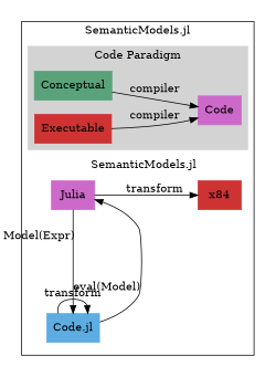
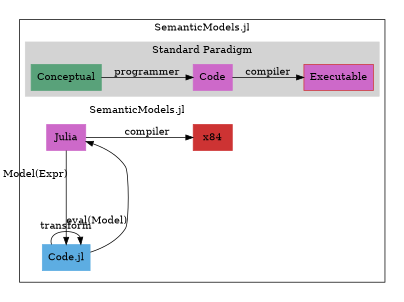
  digraph {
    rankdir=LR
    node [color=orchid3 shape=rectangle style=filled]
    n1 [color="#59a27a" label=Conceptual]
    n2 [label=Code]
-   n3 [color=brown3 label=Executable]
+   n3 [color=brown3 label=Executable fillcolor=orchid3]
    n4 [label=Julia]
    n5 [color="#5DADE2" label="Code.jl"]
    n6 [color=brown3 label=x84]
    subgraph cluster_1 {
      label="SemanticModels.jl"
      subgraph cluster_2 {
        color=lightgrey
-       label="Code Paradigm"
+       label="Standard Paradigm"
        style=filled
        n1
        n2
        n3
      }
      subgraph cluster_3 {
        color=white
        label="SemanticModels.jl"
        style=filled
        n6
        subgraph sub_4 {
          color=white
          label="SemanticModels.jl"
          rank=same
          style=filled
          n4
          n5
        }
      }
    }
-   n1 -> n2 [label=compiler]
-   n3 -> n2 [label=compiler]
+   n1 -> n2 [label=programmer]
+   n2 -> n3 [label=compiler]
    n4 -> n5 [label="Model(Expr)\n\n\n\n\n"]
-   n4 -> n6 [label=transform]
+   n4 -> n6 [label=compiler]
    n5 -> n4 [label="\n\n\n\neval(Model)"]
    n5 -> n5 [headport=left label=transform tailport=left]
  }
